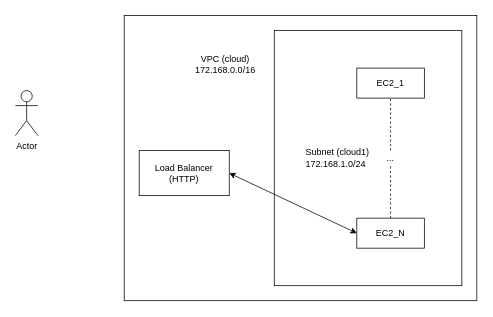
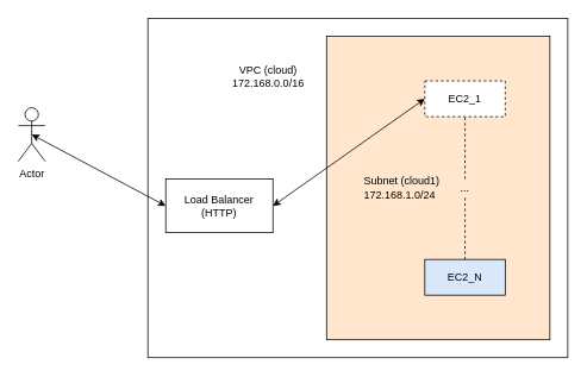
  <mxCell id="0" />
  <mxCell id="1" parent="0" />
  <mxCell id="2" value="Actor" style="shape=umlActor;verticalLabelPosition=bottom;labelBackgroundColor=#ffffff;verticalAlign=top;html=1;outlineConnect=0;" parent="1" vertex="1"><mxGeometry x="20" y="120" width="30" height="60" as="geometry" /></mxCell>
  <mxCell id="3" value="&lt;blockquote style=&quot;margin: 0 0 0 40px ; border: none ; padding: 0px&quot;&gt;&lt;br&gt;&lt;/blockquote&gt;" style="rounded=0;whiteSpace=wrap;html=1;align=left;" parent="1" vertex="1"><mxGeometry x="165" y="20" width="470" height="380" as="geometry" /></mxCell>
- <mxCell id="4" value="&lt;blockquote style=&quot;margin: 0 0 0 40px ; border: none ; padding: 0px&quot;&gt;Subnet (cloud1)&lt;br&gt;172.168.1.0/24&lt;/blockquote&gt;" style="rounded=0;whiteSpace=wrap;html=1;align=left;" parent="1" vertex="1"><mxGeometry x="365" y="40" width="250" height="340" as="geometry" /></mxCell>
- <mxCell id="5" value="EC2_1" style="rounded=0;whiteSpace=wrap;html=1;" parent="1" vertex="1"><mxGeometry x="475" y="90" width="90" height="40" as="geometry" /></mxCell>
- <mxCell id="6" value="EC2_N" style="rounded=0;whiteSpace=wrap;html=1;" parent="1" vertex="1"><mxGeometry x="475" y="290" width="90" height="40" as="geometry" /></mxCell>
+ <mxCell id="4" value="&lt;blockquote style=&quot;margin: 0 0 0 40px ; border: none ; padding: 0px&quot;&gt;Subnet (cloud1)&lt;br&gt;172.168.1.0/24&lt;/blockquote&gt;" style="rounded=0;whiteSpace=wrap;html=1;align=left;fillColor=#ffe6cc;" parent="1" vertex="1"><mxGeometry x="365" y="40" width="250" height="340" as="geometry" /></mxCell>
+ <mxCell id="5" value="EC2_1" style="rounded=0;whiteSpace=wrap;html=1;dashed=1;" parent="1" vertex="1"><mxGeometry x="475" y="90" width="90" height="40" as="geometry" /></mxCell>
+ <mxCell id="6" value="EC2_N" style="rounded=0;whiteSpace=wrap;html=1;fillColor=#dae8fc;" parent="1" vertex="1"><mxGeometry x="475" y="290" width="90" height="40" as="geometry" /></mxCell>
  <mxCell id="7" value="" style="endArrow=none;dashed=1;html=1;entryX=0.5;entryY=1;entryDx=0;entryDy=0;exitX=0.5;exitY=0;exitDx=0;exitDy=0;" parent="1" source="8" target="5" edge="1"><mxGeometry width="50" height="50" relative="1" as="geometry"><mxPoint x="165" y="470" as="sourcePoint" /><mxPoint x="215" y="420" as="targetPoint" /></mxGeometry></mxCell>
  <mxCell id="8" value="..." style="text;html=1;strokeColor=none;fillColor=none;align=center;verticalAlign=middle;whiteSpace=wrap;rounded=0;" parent="1" vertex="1"><mxGeometry x="500" y="200" width="40" height="20" as="geometry" /></mxCell>
  <mxCell id="9" value="" style="endArrow=none;dashed=1;html=1;entryX=0.5;entryY=1;entryDx=0;entryDy=0;exitX=0.5;exitY=0;exitDx=0;exitDy=0;" parent="1" source="6" target="8" edge="1"><mxGeometry width="50" height="50" relative="1" as="geometry"><mxPoint x="520" y="290" as="sourcePoint" /><mxPoint x="520" y="130" as="targetPoint" /></mxGeometry></mxCell>
  <mxCell id="10" value="Load Balancer&lt;br&gt;(HTTP)" style="rounded=0;whiteSpace=wrap;html=1;" parent="1" vertex="1"><mxGeometry x="185" y="200" width="120" height="60" as="geometry" /></mxCell>
  <mxCell id="11" value="&lt;span style=&quot;text-align: left&quot;&gt;VPC (cloud)&lt;br&gt;172.168.0.0/16&lt;br&gt;&lt;/span&gt;" style="text;html=1;strokeColor=none;fillColor=none;align=center;verticalAlign=middle;whiteSpace=wrap;rounded=0;" parent="1" vertex="1"><mxGeometry x="245" y="75" width="110" height="20" as="geometry" /></mxCell>
- <mxCell id="14" value="" style="endArrow=classic;startArrow=classic;html=1;entryX=1;entryY=0.5;entryDx=0;entryDy=0;exitX=0;exitY=0.5;exitDx=0;exitDy=0;" parent="1" source="6" target="10" edge="1"><mxGeometry width="50" height="50" relative="1" as="geometry"><mxPoint x="5" y="470" as="sourcePoint" /><mxPoint x="55" y="420" as="targetPoint" /></mxGeometry></mxCell>
+ <mxCell id="12" value="" style="endArrow=classic;startArrow=classic;html=1;exitX=0.5;exitY=0.5;exitDx=0;exitDy=0;exitPerimeter=0;entryX=0;entryY=0.5;entryDx=0;entryDy=0;" parent="1" source="2" target="10" edge="1"><mxGeometry width="50" height="50" relative="1" as="geometry"><mxPoint x="5" y="470" as="sourcePoint" /><mxPoint x="55" y="420" as="targetPoint" /></mxGeometry></mxCell>
+ <mxCell id="13" value="" style="endArrow=classic;startArrow=classic;html=1;entryX=1;entryY=0.5;entryDx=0;entryDy=0;exitX=0;exitY=0.5;exitDx=0;exitDy=0;" parent="1" source="5" target="10" edge="1"><mxGeometry width="50" height="50" relative="1" as="geometry"><mxPoint x="5" y="470" as="sourcePoint" /><mxPoint x="55" y="420" as="targetPoint" /></mxGeometry></mxCell>
